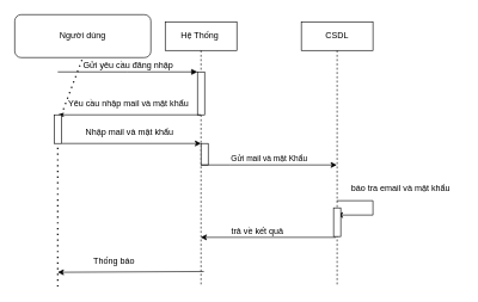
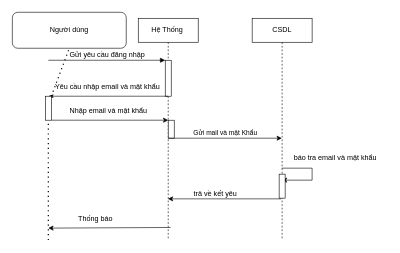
  <mxCell id="0" />
  <mxCell id="1" parent="0" />
  <mxCell id="2" value="" style="endArrow=classic;html=1;rounded=0;" edge="1" parent="1" source="7" target="7"><mxGeometry width="50" height="50" relative="1" as="geometry"><mxPoint x="190" y="170" as="sourcePoint" /><mxPoint x="530" y="310" as="targetPoint" /><Array as="points"><mxPoint x="520" y="280" /><mxPoint x="520" y="300" /></Array></mxGeometry></mxCell>
  <mxCell id="3" value="Hệ Thống&amp;nbsp;" style="shape=umlLifeline;perimeter=lifelinePerimeter;whiteSpace=wrap;html=1;container=0;dropTarget=0;collapsible=0;recursiveResize=0;outlineConnect=0;portConstraint=eastwest;newEdgeStyle={&quot;edgeStyle&quot;:&quot;elbowEdgeStyle&quot;,&quot;elbow&quot;:&quot;vertical&quot;,&quot;curved&quot;:0,&quot;rounded&quot;:0};" parent="1" vertex="1"><mxGeometry x="230" y="30" width="100" height="370" as="geometry" /></mxCell>
  <mxCell id="4" value="&lt;font style=&quot;font-size: 12px;&quot;&gt;Gửi yêu cầu đăng nhập&lt;/font&gt;" style="html=1;verticalAlign=bottom;startArrow=none;endArrow=block;startSize=8;edgeStyle=elbowEdgeStyle;elbow=vertical;curved=0;rounded=0;startFill=0;" parent="3" target="6" edge="1"><mxGeometry relative="1" as="geometry"><mxPoint x="-150" y="70" as="sourcePoint" /></mxGeometry></mxCell>
  <mxCell id="5" value="" style="html=1;points=[];perimeter=orthogonalPerimeter;outlineConnect=0;targetShapes=umlLifeline;portConstraint=eastwest;newEdgeStyle={&quot;edgeStyle&quot;:&quot;elbowEdgeStyle&quot;,&quot;elbow&quot;:&quot;vertical&quot;,&quot;curved&quot;:0,&quot;rounded&quot;:0};" parent="3" vertex="1"><mxGeometry x="50" y="170" width="10" height="30" as="geometry" /></mxCell>
  <mxCell id="6" value="" style="html=1;points=[];perimeter=orthogonalPerimeter;outlineConnect=0;targetShapes=umlLifeline;portConstraint=eastwest;newEdgeStyle={&quot;edgeStyle&quot;:&quot;elbowEdgeStyle&quot;,&quot;elbow&quot;:&quot;vertical&quot;,&quot;curved&quot;:0,&quot;rounded&quot;:0};" parent="3" vertex="1"><mxGeometry x="45" y="70" width="10" height="60" as="geometry" /></mxCell>
  <mxCell id="7" value="CSDL" style="shape=umlLifeline;perimeter=lifelinePerimeter;whiteSpace=wrap;html=1;container=0;dropTarget=0;collapsible=0;recursiveResize=0;outlineConnect=0;portConstraint=eastwest;newEdgeStyle={&quot;edgeStyle&quot;:&quot;elbowEdgeStyle&quot;,&quot;elbow&quot;:&quot;vertical&quot;,&quot;curved&quot;:0,&quot;rounded&quot;:0};" parent="1" vertex="1"><mxGeometry x="420" y="30" width="100" height="370" as="geometry" /></mxCell>
  <mxCell id="8" value="" style="html=1;points=[];perimeter=orthogonalPerimeter;outlineConnect=0;targetShapes=umlLifeline;portConstraint=eastwest;newEdgeStyle={&quot;edgeStyle&quot;:&quot;elbowEdgeStyle&quot;,&quot;elbow&quot;:&quot;vertical&quot;,&quot;curved&quot;:0,&quot;rounded&quot;:0};direction=south;" parent="7" vertex="1"><mxGeometry x="45" y="260" width="10" height="40" as="geometry" /></mxCell>
  <mxCell id="9" value="Gửi mail và mật Khẩu" style="html=1;verticalAlign=bottom;endArrow=none;edgeStyle=elbowEdgeStyle;elbow=vertical;curved=0;rounded=0;startArrow=classic;startFill=1;endFill=0;" parent="1" source="7" edge="1"><mxGeometry relative="1" as="geometry"><mxPoint x="480" y="230" as="sourcePoint" /><Array as="points"><mxPoint x="320" y="230" /><mxPoint x="200" y="170" /></Array><mxPoint x="280" y="230" as="targetPoint" /></mxGeometry></mxCell>
  <mxCell id="10" value="Người dùng" style="rounded=1;whiteSpace=wrap;html=1;" vertex="1" parent="1"><mxGeometry x="20" y="20" width="190" height="60" as="geometry" /></mxCell>
  <mxCell id="11" value="" style="endArrow=none;dashed=1;html=1;dashPattern=1 3;strokeWidth=2;rounded=0;entryX=0.5;entryY=1;entryDx=0;entryDy=0;" edge="1" parent="1" source="17" target="10"><mxGeometry width="50" height="50" relative="1" as="geometry"><mxPoint x="80" y="330" as="sourcePoint" /><mxPoint x="240" y="290" as="targetPoint" /></mxGeometry></mxCell>
  <mxCell id="12" value="" style="endArrow=none;html=1;rounded=0;startArrow=classicThin;startFill=1;endFill=0;" edge="1" parent="1" target="3"><mxGeometry width="50" height="50" relative="1" as="geometry"><mxPoint x="80" y="160" as="sourcePoint" /><mxPoint x="180" y="120" as="targetPoint" /></mxGeometry></mxCell>
- <mxCell id="13" value="&lt;font style=&quot;font-size: 12px;&quot;&gt;Yêu cầu nhập mail và mật khẩu&amp;nbsp;&lt;/font&gt;" style="text;html=1;align=center;verticalAlign=middle;resizable=0;points=[];autosize=1;strokeColor=none;fillColor=none;" vertex="1" parent="1"><mxGeometry x="80" y="130" width="200" height="30" as="geometry" /></mxCell>
+ <mxCell id="13" value="&lt;font style=&quot;font-size: 12px;&quot;&gt;Yêu cầu nhập email và mật khẩu&amp;nbsp;&lt;/font&gt;" style="text;html=1;align=center;verticalAlign=middle;resizable=0;points=[];autosize=1;strokeColor=none;fillColor=none;" vertex="1" parent="1"><mxGeometry x="80" y="130" width="200" height="30" as="geometry" /></mxCell>
  <mxCell id="14" value="" style="endArrow=classic;html=1;rounded=0;" edge="1" parent="1" source="17" target="5"><mxGeometry width="50" height="50" relative="1" as="geometry"><mxPoint x="240" y="250" as="sourcePoint" /><mxPoint x="200" y="200" as="targetPoint" /></mxGeometry></mxCell>
- <mxCell id="15" value="Nhập mail và mật khẩu" style="text;html=1;align=center;verticalAlign=middle;resizable=0;points=[];autosize=1;strokeColor=none;fillColor=none;" vertex="1" parent="1"><mxGeometry x="105" y="170" width="150" height="30" as="geometry" /></mxCell>
+ <mxCell id="15" value="Nhập email và mật khẩu" style="text;html=1;align=center;verticalAlign=middle;resizable=0;points=[];autosize=1;strokeColor=none;fillColor=none;" vertex="1" parent="1"><mxGeometry x="105" y="170" width="150" height="30" as="geometry" /></mxCell>
  <mxCell id="16" value="" style="endArrow=none;dashed=1;html=1;dashPattern=1 3;strokeWidth=2;rounded=0;entryX=0.5;entryY=1;entryDx=0;entryDy=0;" edge="1" parent="1" target="17"><mxGeometry width="50" height="50" relative="1" as="geometry"><mxPoint x="80" y="400" as="sourcePoint" /><mxPoint x="80" y="80" as="targetPoint" /></mxGeometry></mxCell>
  <mxCell id="17" value="" style="html=1;points=[[0,0,0,0,5],[0,1,0,0,-5],[1,0,0,0,5],[1,1,0,0,-5]];perimeter=orthogonalPerimeter;outlineConnect=0;targetShapes=umlLifeline;portConstraint=eastwest;newEdgeStyle={&quot;curved&quot;:0,&quot;rounded&quot;:0};" vertex="1" parent="1"><mxGeometry x="75" y="160" width="10" height="40" as="geometry" /></mxCell>
  <mxCell id="18" value="báo tra email và mật khẩu&amp;nbsp;" style="text;html=1;align=center;verticalAlign=middle;resizable=0;points=[];autosize=1;strokeColor=none;fillColor=none;" vertex="1" parent="1"><mxGeometry x="475" y="248" width="170" height="30" as="geometry" /></mxCell>
  <mxCell id="19" value="" style="edgeStyle=none;orthogonalLoop=1;jettySize=auto;html=1;rounded=0;exitX=0.483;exitY=0.814;exitDx=0;exitDy=0;exitPerimeter=0;" edge="1" parent="1" source="7" target="3"><mxGeometry width="100" relative="1" as="geometry"><mxPoint x="410" y="350" as="sourcePoint" /><mxPoint x="510" y="350" as="targetPoint" /><Array as="points" /></mxGeometry></mxCell>
- <mxCell id="20" value="trả về kết quả&amp;nbsp;" style="text;html=1;align=center;verticalAlign=middle;resizable=0;points=[];autosize=1;strokeColor=none;fillColor=none;" vertex="1" parent="1"><mxGeometry x="310" y="308" width="100" height="30" as="geometry" /></mxCell>
+ <mxCell id="20" value="trả về kết yêu&amp;nbsp;" style="text;html=1;align=center;verticalAlign=middle;resizable=0;points=[];autosize=1;strokeColor=none;fillColor=none;" vertex="1" parent="1"><mxGeometry x="310" y="308" width="100" height="30" as="geometry" /></mxCell>
  <mxCell id="21" value="" style="endArrow=classic;html=1;rounded=0;exitX=0.54;exitY=0.943;exitDx=0;exitDy=0;exitPerimeter=0;" edge="1" parent="1" source="3"><mxGeometry width="50" height="50" relative="1" as="geometry"><mxPoint x="200" y="290" as="sourcePoint" /><mxPoint x="80" y="380" as="targetPoint" /></mxGeometry></mxCell>
  <mxCell id="22" value="Thống báo&amp;nbsp;" style="text;html=1;align=center;verticalAlign=middle;resizable=0;points=[];autosize=1;strokeColor=none;fillColor=none;" vertex="1" parent="1"><mxGeometry x="120" y="350" width="80" height="30" as="geometry" /></mxCell>
